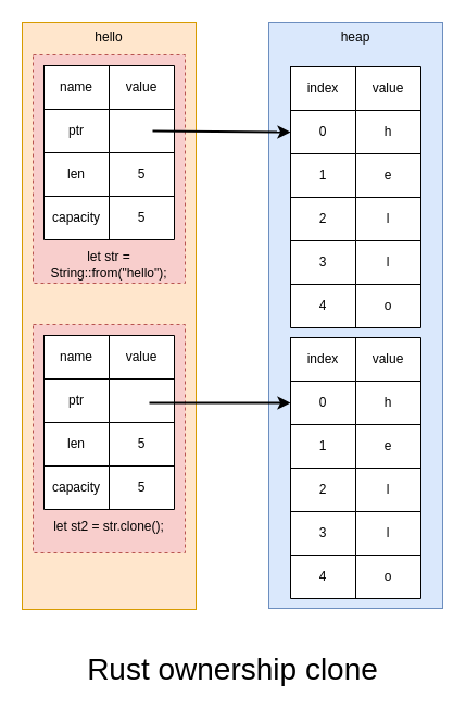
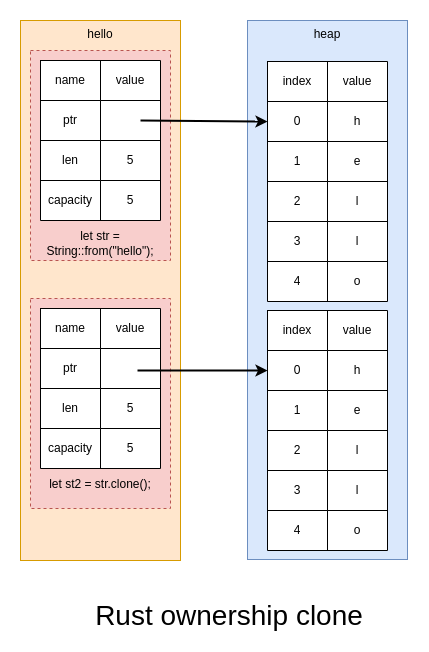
  <mxCell id="0" />
  <mxCell id="1" parent="0" />
  <mxCell id="2" value="hello" style="rounded=0;whiteSpace=wrap;html=1;align=center;verticalAlign=top;fillColor=#ffe6cc;strokeColor=#d79b00;" vertex="1" parent="1"><mxGeometry x="20" y="20" width="160" height="540" as="geometry" /></mxCell>
  <mxCell id="3" value="heap" style="rounded=0;whiteSpace=wrap;html=1;verticalAlign=top;fillColor=#dae8fc;strokeColor=#6c8ebf;" vertex="1" parent="1"><mxGeometry x="247" y="20" width="160" height="539" as="geometry" /></mxCell>
  <mxCell id="4" value="" style="shape=table;startSize=0;container=1;collapsible=0;childLayout=tableLayout;" vertex="1" parent="1"><mxGeometry x="267" y="61" width="120" height="240" as="geometry" /></mxCell>
  <mxCell id="5" value="" style="shape=tableRow;horizontal=0;startSize=0;swimlaneHead=0;swimlaneBody=0;strokeColor=inherit;top=0;left=0;bottom=0;right=0;collapsible=0;dropTarget=0;fillColor=none;points=[[0,0.5],[1,0.5]];portConstraint=eastwest;" vertex="1" parent="4"><mxGeometry width="120" height="40" as="geometry" /></mxCell>
  <mxCell id="6" value="index" style="shape=partialRectangle;html=1;whiteSpace=wrap;connectable=0;strokeColor=inherit;overflow=hidden;fillColor=none;top=0;left=0;bottom=0;right=0;pointerEvents=1;" vertex="1" parent="5"><mxGeometry width="60" height="40" as="geometry"><mxRectangle width="60" height="40" as="alternateBounds" /></mxGeometry></mxCell>
  <mxCell id="7" value="value" style="shape=partialRectangle;html=1;whiteSpace=wrap;connectable=0;strokeColor=inherit;overflow=hidden;fillColor=none;top=0;left=0;bottom=0;right=0;pointerEvents=1;" vertex="1" parent="5"><mxGeometry x="60" width="60" height="40" as="geometry"><mxRectangle width="60" height="40" as="alternateBounds" /></mxGeometry></mxCell>
  <mxCell id="8" value="" style="shape=tableRow;horizontal=0;startSize=0;swimlaneHead=0;swimlaneBody=0;strokeColor=inherit;top=0;left=0;bottom=0;right=0;collapsible=0;dropTarget=0;fillColor=none;points=[[0,0.5],[1,0.5]];portConstraint=eastwest;" vertex="1" parent="4"><mxGeometry y="40" width="120" height="40" as="geometry" /></mxCell>
  <mxCell id="9" value="0" style="shape=partialRectangle;html=1;whiteSpace=wrap;connectable=0;strokeColor=inherit;overflow=hidden;fillColor=none;top=0;left=0;bottom=0;right=0;pointerEvents=1;" vertex="1" parent="8"><mxGeometry width="60" height="40" as="geometry"><mxRectangle width="60" height="40" as="alternateBounds" /></mxGeometry></mxCell>
  <mxCell id="10" value="h" style="shape=partialRectangle;html=1;whiteSpace=wrap;connectable=0;strokeColor=inherit;overflow=hidden;fillColor=none;top=0;left=0;bottom=0;right=0;pointerEvents=1;" vertex="1" parent="8"><mxGeometry x="60" width="60" height="40" as="geometry"><mxRectangle width="60" height="40" as="alternateBounds" /></mxGeometry></mxCell>
  <mxCell id="11" value="" style="shape=tableRow;horizontal=0;startSize=0;swimlaneHead=0;swimlaneBody=0;strokeColor=inherit;top=0;left=0;bottom=0;right=0;collapsible=0;dropTarget=0;fillColor=none;points=[[0,0.5],[1,0.5]];portConstraint=eastwest;" vertex="1" parent="4"><mxGeometry y="80" width="120" height="40" as="geometry" /></mxCell>
  <mxCell id="12" value="1" style="shape=partialRectangle;html=1;whiteSpace=wrap;connectable=0;strokeColor=inherit;overflow=hidden;fillColor=none;top=0;left=0;bottom=0;right=0;pointerEvents=1;" vertex="1" parent="11"><mxGeometry width="60" height="40" as="geometry"><mxRectangle width="60" height="40" as="alternateBounds" /></mxGeometry></mxCell>
  <mxCell id="13" value="e" style="shape=partialRectangle;html=1;whiteSpace=wrap;connectable=0;strokeColor=inherit;overflow=hidden;fillColor=none;top=0;left=0;bottom=0;right=0;pointerEvents=1;" vertex="1" parent="11"><mxGeometry x="60" width="60" height="40" as="geometry"><mxRectangle width="60" height="40" as="alternateBounds" /></mxGeometry></mxCell>
  <mxCell id="14" value="" style="shape=tableRow;horizontal=0;startSize=0;swimlaneHead=0;swimlaneBody=0;strokeColor=inherit;top=0;left=0;bottom=0;right=0;collapsible=0;dropTarget=0;fillColor=none;points=[[0,0.5],[1,0.5]];portConstraint=eastwest;" vertex="1" parent="4"><mxGeometry y="120" width="120" height="40" as="geometry" /></mxCell>
  <mxCell id="15" value="2" style="shape=partialRectangle;html=1;whiteSpace=wrap;connectable=0;strokeColor=inherit;overflow=hidden;fillColor=none;top=0;left=0;bottom=0;right=0;pointerEvents=1;" vertex="1" parent="14"><mxGeometry width="60" height="40" as="geometry"><mxRectangle width="60" height="40" as="alternateBounds" /></mxGeometry></mxCell>
  <mxCell id="16" value="l" style="shape=partialRectangle;html=1;whiteSpace=wrap;connectable=0;strokeColor=inherit;overflow=hidden;fillColor=none;top=0;left=0;bottom=0;right=0;pointerEvents=1;" vertex="1" parent="14"><mxGeometry x="60" width="60" height="40" as="geometry"><mxRectangle width="60" height="40" as="alternateBounds" /></mxGeometry></mxCell>
  <mxCell id="17" value="" style="shape=tableRow;horizontal=0;startSize=0;swimlaneHead=0;swimlaneBody=0;strokeColor=inherit;top=0;left=0;bottom=0;right=0;collapsible=0;dropTarget=0;fillColor=none;points=[[0,0.5],[1,0.5]];portConstraint=eastwest;" vertex="1" parent="4"><mxGeometry y="160" width="120" height="40" as="geometry" /></mxCell>
  <mxCell id="18" value="3" style="shape=partialRectangle;html=1;whiteSpace=wrap;connectable=0;strokeColor=inherit;overflow=hidden;fillColor=none;top=0;left=0;bottom=0;right=0;pointerEvents=1;" vertex="1" parent="17"><mxGeometry width="60" height="40" as="geometry"><mxRectangle width="60" height="40" as="alternateBounds" /></mxGeometry></mxCell>
  <mxCell id="19" value="l" style="shape=partialRectangle;html=1;whiteSpace=wrap;connectable=0;strokeColor=inherit;overflow=hidden;fillColor=none;top=0;left=0;bottom=0;right=0;pointerEvents=1;" vertex="1" parent="17"><mxGeometry x="60" width="60" height="40" as="geometry"><mxRectangle width="60" height="40" as="alternateBounds" /></mxGeometry></mxCell>
  <mxCell id="20" value="" style="shape=tableRow;horizontal=0;startSize=0;swimlaneHead=0;swimlaneBody=0;strokeColor=inherit;top=0;left=0;bottom=0;right=0;collapsible=0;dropTarget=0;fillColor=none;points=[[0,0.5],[1,0.5]];portConstraint=eastwest;" vertex="1" parent="4"><mxGeometry y="200" width="120" height="40" as="geometry" /></mxCell>
  <mxCell id="21" value="4" style="shape=partialRectangle;html=1;whiteSpace=wrap;connectable=0;strokeColor=inherit;overflow=hidden;fillColor=none;top=0;left=0;bottom=0;right=0;pointerEvents=1;" vertex="1" parent="20"><mxGeometry width="60" height="40" as="geometry"><mxRectangle width="60" height="40" as="alternateBounds" /></mxGeometry></mxCell>
  <mxCell id="22" value="o" style="shape=partialRectangle;html=1;whiteSpace=wrap;connectable=0;strokeColor=inherit;overflow=hidden;fillColor=none;top=0;left=0;bottom=0;right=0;pointerEvents=1;" vertex="1" parent="20"><mxGeometry x="60" width="60" height="40" as="geometry"><mxRectangle width="60" height="40" as="alternateBounds" /></mxGeometry></mxCell>
  <mxCell id="23" value="let str = String::from(&quot;hello&quot;);" style="rounded=0;whiteSpace=wrap;html=1;verticalAlign=bottom;fillColor=#f8cecc;strokeColor=#b85450;dashed=1;" vertex="1" parent="1"><mxGeometry x="30" y="50" width="140" height="210" as="geometry" /></mxCell>
  <mxCell id="24" value="" style="shape=table;startSize=0;container=1;collapsible=0;childLayout=tableLayout;" vertex="1" parent="1"><mxGeometry x="40" y="60" width="120" height="160" as="geometry" /></mxCell>
  <mxCell id="25" value="" style="shape=tableRow;horizontal=0;startSize=0;swimlaneHead=0;swimlaneBody=0;strokeColor=inherit;top=0;left=0;bottom=0;right=0;collapsible=0;dropTarget=0;fillColor=none;points=[[0,0.5],[1,0.5]];portConstraint=eastwest;" vertex="1" parent="24"><mxGeometry width="120" height="40" as="geometry" /></mxCell>
  <mxCell id="26" value="name" style="shape=partialRectangle;html=1;whiteSpace=wrap;connectable=0;strokeColor=inherit;overflow=hidden;fillColor=none;top=0;left=0;bottom=0;right=0;pointerEvents=1;" vertex="1" parent="25"><mxGeometry width="60" height="40" as="geometry"><mxRectangle width="60" height="40" as="alternateBounds" /></mxGeometry></mxCell>
  <mxCell id="27" value="value" style="shape=partialRectangle;html=1;whiteSpace=wrap;connectable=0;strokeColor=inherit;overflow=hidden;fillColor=none;top=0;left=0;bottom=0;right=0;pointerEvents=1;" vertex="1" parent="25"><mxGeometry x="60" width="60" height="40" as="geometry"><mxRectangle width="60" height="40" as="alternateBounds" /></mxGeometry></mxCell>
  <mxCell id="28" value="" style="shape=tableRow;horizontal=0;startSize=0;swimlaneHead=0;swimlaneBody=0;strokeColor=inherit;top=0;left=0;bottom=0;right=0;collapsible=0;dropTarget=0;fillColor=none;points=[[0,0.5],[1,0.5]];portConstraint=eastwest;" vertex="1" parent="24"><mxGeometry y="40" width="120" height="40" as="geometry" /></mxCell>
  <mxCell id="29" value="ptr" style="shape=partialRectangle;html=1;whiteSpace=wrap;connectable=0;strokeColor=inherit;overflow=hidden;fillColor=none;top=0;left=0;bottom=0;right=0;pointerEvents=1;" vertex="1" parent="28"><mxGeometry width="60" height="40" as="geometry"><mxRectangle width="60" height="40" as="alternateBounds" /></mxGeometry></mxCell>
  <mxCell id="30" value="" style="shape=partialRectangle;html=1;whiteSpace=wrap;connectable=0;strokeColor=inherit;overflow=hidden;fillColor=none;top=0;left=0;bottom=0;right=0;pointerEvents=1;" vertex="1" parent="28"><mxGeometry x="60" width="60" height="40" as="geometry"><mxRectangle width="60" height="40" as="alternateBounds" /></mxGeometry></mxCell>
  <mxCell id="31" value="" style="shape=tableRow;horizontal=0;startSize=0;swimlaneHead=0;swimlaneBody=0;strokeColor=inherit;top=0;left=0;bottom=0;right=0;collapsible=0;dropTarget=0;fillColor=none;points=[[0,0.5],[1,0.5]];portConstraint=eastwest;" vertex="1" parent="24"><mxGeometry y="80" width="120" height="40" as="geometry" /></mxCell>
  <mxCell id="32" value="len" style="shape=partialRectangle;html=1;whiteSpace=wrap;connectable=0;strokeColor=inherit;overflow=hidden;fillColor=none;top=0;left=0;bottom=0;right=0;pointerEvents=1;" vertex="1" parent="31"><mxGeometry width="60" height="40" as="geometry"><mxRectangle width="60" height="40" as="alternateBounds" /></mxGeometry></mxCell>
  <mxCell id="33" value="5" style="shape=partialRectangle;html=1;whiteSpace=wrap;connectable=0;strokeColor=inherit;overflow=hidden;fillColor=none;top=0;left=0;bottom=0;right=0;pointerEvents=1;" vertex="1" parent="31"><mxGeometry x="60" width="60" height="40" as="geometry"><mxRectangle width="60" height="40" as="alternateBounds" /></mxGeometry></mxCell>
  <mxCell id="34" value="" style="shape=tableRow;horizontal=0;startSize=0;swimlaneHead=0;swimlaneBody=0;strokeColor=inherit;top=0;left=0;bottom=0;right=0;collapsible=0;dropTarget=0;fillColor=none;points=[[0,0.5],[1,0.5]];portConstraint=eastwest;" vertex="1" parent="24"><mxGeometry y="120" width="120" height="40" as="geometry" /></mxCell>
  <mxCell id="35" value="capacity" style="shape=partialRectangle;html=1;whiteSpace=wrap;connectable=0;strokeColor=inherit;overflow=hidden;fillColor=none;top=0;left=0;bottom=0;right=0;pointerEvents=1;" vertex="1" parent="34"><mxGeometry width="60" height="40" as="geometry"><mxRectangle width="60" height="40" as="alternateBounds" /></mxGeometry></mxCell>
  <mxCell id="36" value="5" style="shape=partialRectangle;html=1;whiteSpace=wrap;connectable=0;strokeColor=inherit;overflow=hidden;fillColor=none;top=0;left=0;bottom=0;right=0;pointerEvents=1;" vertex="1" parent="34"><mxGeometry x="60" width="60" height="40" as="geometry"><mxRectangle width="60" height="40" as="alternateBounds" /></mxGeometry></mxCell>
  <mxCell id="37" value="" style="endArrow=classic;html=1;rounded=0;entryX=0;entryY=0.5;entryDx=0;entryDy=0;strokeWidth=2;" edge="1" parent="1" target="8"><mxGeometry width="50" height="50" relative="1" as="geometry"><mxPoint x="140" y="120" as="sourcePoint" /><mxPoint x="190" y="70" as="targetPoint" /></mxGeometry></mxCell>
  <mxCell id="38" value="let st2 = str.clone();&lt;div&gt;&lt;br&gt;&lt;/div&gt;" style="rounded=0;whiteSpace=wrap;html=1;verticalAlign=bottom;fillColor=#f8cecc;strokeColor=#b85450;dashed=1;" vertex="1" parent="1"><mxGeometry x="30" y="298" width="140" height="210" as="geometry" /></mxCell>
  <mxCell id="39" value="" style="shape=table;startSize=0;container=1;collapsible=0;childLayout=tableLayout;" vertex="1" parent="1"><mxGeometry x="40" y="308" width="120" height="160" as="geometry" /></mxCell>
  <mxCell id="40" value="" style="shape=tableRow;horizontal=0;startSize=0;swimlaneHead=0;swimlaneBody=0;strokeColor=inherit;top=0;left=0;bottom=0;right=0;collapsible=0;dropTarget=0;fillColor=none;points=[[0,0.5],[1,0.5]];portConstraint=eastwest;" vertex="1" parent="39"><mxGeometry width="120" height="40" as="geometry" /></mxCell>
  <mxCell id="41" value="name" style="shape=partialRectangle;html=1;whiteSpace=wrap;connectable=0;strokeColor=inherit;overflow=hidden;fillColor=none;top=0;left=0;bottom=0;right=0;pointerEvents=1;" vertex="1" parent="40"><mxGeometry width="60" height="40" as="geometry"><mxRectangle width="60" height="40" as="alternateBounds" /></mxGeometry></mxCell>
  <mxCell id="42" value="value" style="shape=partialRectangle;html=1;whiteSpace=wrap;connectable=0;strokeColor=inherit;overflow=hidden;fillColor=none;top=0;left=0;bottom=0;right=0;pointerEvents=1;" vertex="1" parent="40"><mxGeometry x="60" width="60" height="40" as="geometry"><mxRectangle width="60" height="40" as="alternateBounds" /></mxGeometry></mxCell>
  <mxCell id="43" value="" style="shape=tableRow;horizontal=0;startSize=0;swimlaneHead=0;swimlaneBody=0;strokeColor=inherit;top=0;left=0;bottom=0;right=0;collapsible=0;dropTarget=0;fillColor=none;points=[[0,0.5],[1,0.5]];portConstraint=eastwest;" vertex="1" parent="39"><mxGeometry y="40" width="120" height="40" as="geometry" /></mxCell>
  <mxCell id="44" value="ptr" style="shape=partialRectangle;html=1;whiteSpace=wrap;connectable=0;strokeColor=inherit;overflow=hidden;fillColor=none;top=0;left=0;bottom=0;right=0;pointerEvents=1;" vertex="1" parent="43"><mxGeometry width="60" height="40" as="geometry"><mxRectangle width="60" height="40" as="alternateBounds" /></mxGeometry></mxCell>
  <mxCell id="45" value="" style="shape=partialRectangle;html=1;whiteSpace=wrap;connectable=0;strokeColor=inherit;overflow=hidden;fillColor=none;top=0;left=0;bottom=0;right=0;pointerEvents=1;" vertex="1" parent="43"><mxGeometry x="60" width="60" height="40" as="geometry"><mxRectangle width="60" height="40" as="alternateBounds" /></mxGeometry></mxCell>
  <mxCell id="46" value="" style="shape=tableRow;horizontal=0;startSize=0;swimlaneHead=0;swimlaneBody=0;strokeColor=inherit;top=0;left=0;bottom=0;right=0;collapsible=0;dropTarget=0;fillColor=none;points=[[0,0.5],[1,0.5]];portConstraint=eastwest;" vertex="1" parent="39"><mxGeometry y="80" width="120" height="40" as="geometry" /></mxCell>
  <mxCell id="47" value="len" style="shape=partialRectangle;html=1;whiteSpace=wrap;connectable=0;strokeColor=inherit;overflow=hidden;fillColor=none;top=0;left=0;bottom=0;right=0;pointerEvents=1;" vertex="1" parent="46"><mxGeometry width="60" height="40" as="geometry"><mxRectangle width="60" height="40" as="alternateBounds" /></mxGeometry></mxCell>
  <mxCell id="48" value="5" style="shape=partialRectangle;html=1;whiteSpace=wrap;connectable=0;strokeColor=inherit;overflow=hidden;fillColor=none;top=0;left=0;bottom=0;right=0;pointerEvents=1;" vertex="1" parent="46"><mxGeometry x="60" width="60" height="40" as="geometry"><mxRectangle width="60" height="40" as="alternateBounds" /></mxGeometry></mxCell>
  <mxCell id="49" value="" style="shape=tableRow;horizontal=0;startSize=0;swimlaneHead=0;swimlaneBody=0;strokeColor=inherit;top=0;left=0;bottom=0;right=0;collapsible=0;dropTarget=0;fillColor=none;points=[[0,0.5],[1,0.5]];portConstraint=eastwest;" vertex="1" parent="39"><mxGeometry y="120" width="120" height="40" as="geometry" /></mxCell>
  <mxCell id="50" value="capacity" style="shape=partialRectangle;html=1;whiteSpace=wrap;connectable=0;strokeColor=inherit;overflow=hidden;fillColor=none;top=0;left=0;bottom=0;right=0;pointerEvents=1;" vertex="1" parent="49"><mxGeometry width="60" height="40" as="geometry"><mxRectangle width="60" height="40" as="alternateBounds" /></mxGeometry></mxCell>
  <mxCell id="51" value="5" style="shape=partialRectangle;html=1;whiteSpace=wrap;connectable=0;strokeColor=inherit;overflow=hidden;fillColor=none;top=0;left=0;bottom=0;right=0;pointerEvents=1;" vertex="1" parent="49"><mxGeometry x="60" width="60" height="40" as="geometry"><mxRectangle width="60" height="40" as="alternateBounds" /></mxGeometry></mxCell>
  <mxCell id="52" value="" style="endArrow=classic;html=1;rounded=0;strokeWidth=2;entryX=0;entryY=0.5;entryDx=0;entryDy=0;" edge="1" parent="1" target="58"><mxGeometry width="50" height="50" relative="1" as="geometry"><mxPoint x="137" y="370" as="sourcePoint" /><mxPoint x="268" y="227" as="targetPoint" /></mxGeometry></mxCell>
- <mxCell id="53" value="Rust ownership clone" style="text;strokeColor=none;align=center;fillColor=none;html=1;verticalAlign=middle;whiteSpace=wrap;rounded=0;fontSize=28;" vertex="1" parent="1"><mxGeometry x="61" y="600" width="306" height="30" as="geometry" /></mxCell>
+ <mxCell id="53" value="Rust ownership clone" style="text;strokeColor=none;align=center;fillColor=none;html=1;verticalAlign=middle;whiteSpace=wrap;rounded=0;fontSize=28;" vertex="1" parent="1"><mxGeometry x="76" y="600" width="306" height="30" as="geometry" /></mxCell>
  <mxCell id="54" value="" style="shape=table;startSize=0;container=1;collapsible=0;childLayout=tableLayout;" vertex="1" parent="1"><mxGeometry x="267" y="310" width="120" height="240" as="geometry" /></mxCell>
  <mxCell id="55" value="" style="shape=tableRow;horizontal=0;startSize=0;swimlaneHead=0;swimlaneBody=0;strokeColor=inherit;top=0;left=0;bottom=0;right=0;collapsible=0;dropTarget=0;fillColor=none;points=[[0,0.5],[1,0.5]];portConstraint=eastwest;" vertex="1" parent="54"><mxGeometry width="120" height="40" as="geometry" /></mxCell>
  <mxCell id="56" value="index" style="shape=partialRectangle;html=1;whiteSpace=wrap;connectable=0;strokeColor=inherit;overflow=hidden;fillColor=none;top=0;left=0;bottom=0;right=0;pointerEvents=1;" vertex="1" parent="55"><mxGeometry width="60" height="40" as="geometry"><mxRectangle width="60" height="40" as="alternateBounds" /></mxGeometry></mxCell>
  <mxCell id="57" value="value" style="shape=partialRectangle;html=1;whiteSpace=wrap;connectable=0;strokeColor=inherit;overflow=hidden;fillColor=none;top=0;left=0;bottom=0;right=0;pointerEvents=1;" vertex="1" parent="55"><mxGeometry x="60" width="60" height="40" as="geometry"><mxRectangle width="60" height="40" as="alternateBounds" /></mxGeometry></mxCell>
  <mxCell id="58" value="" style="shape=tableRow;horizontal=0;startSize=0;swimlaneHead=0;swimlaneBody=0;strokeColor=inherit;top=0;left=0;bottom=0;right=0;collapsible=0;dropTarget=0;fillColor=none;points=[[0,0.5],[1,0.5]];portConstraint=eastwest;" vertex="1" parent="54"><mxGeometry y="40" width="120" height="40" as="geometry" /></mxCell>
  <mxCell id="59" value="0" style="shape=partialRectangle;html=1;whiteSpace=wrap;connectable=0;strokeColor=inherit;overflow=hidden;fillColor=none;top=0;left=0;bottom=0;right=0;pointerEvents=1;" vertex="1" parent="58"><mxGeometry width="60" height="40" as="geometry"><mxRectangle width="60" height="40" as="alternateBounds" /></mxGeometry></mxCell>
  <mxCell id="60" value="h" style="shape=partialRectangle;html=1;whiteSpace=wrap;connectable=0;strokeColor=inherit;overflow=hidden;fillColor=none;top=0;left=0;bottom=0;right=0;pointerEvents=1;" vertex="1" parent="58"><mxGeometry x="60" width="60" height="40" as="geometry"><mxRectangle width="60" height="40" as="alternateBounds" /></mxGeometry></mxCell>
  <mxCell id="61" value="" style="shape=tableRow;horizontal=0;startSize=0;swimlaneHead=0;swimlaneBody=0;strokeColor=inherit;top=0;left=0;bottom=0;right=0;collapsible=0;dropTarget=0;fillColor=none;points=[[0,0.5],[1,0.5]];portConstraint=eastwest;" vertex="1" parent="54"><mxGeometry y="80" width="120" height="40" as="geometry" /></mxCell>
  <mxCell id="62" value="1" style="shape=partialRectangle;html=1;whiteSpace=wrap;connectable=0;strokeColor=inherit;overflow=hidden;fillColor=none;top=0;left=0;bottom=0;right=0;pointerEvents=1;" vertex="1" parent="61"><mxGeometry width="60" height="40" as="geometry"><mxRectangle width="60" height="40" as="alternateBounds" /></mxGeometry></mxCell>
  <mxCell id="63" value="e" style="shape=partialRectangle;html=1;whiteSpace=wrap;connectable=0;strokeColor=inherit;overflow=hidden;fillColor=none;top=0;left=0;bottom=0;right=0;pointerEvents=1;" vertex="1" parent="61"><mxGeometry x="60" width="60" height="40" as="geometry"><mxRectangle width="60" height="40" as="alternateBounds" /></mxGeometry></mxCell>
  <mxCell id="64" value="" style="shape=tableRow;horizontal=0;startSize=0;swimlaneHead=0;swimlaneBody=0;strokeColor=inherit;top=0;left=0;bottom=0;right=0;collapsible=0;dropTarget=0;fillColor=none;points=[[0,0.5],[1,0.5]];portConstraint=eastwest;" vertex="1" parent="54"><mxGeometry y="120" width="120" height="40" as="geometry" /></mxCell>
  <mxCell id="65" value="2" style="shape=partialRectangle;html=1;whiteSpace=wrap;connectable=0;strokeColor=inherit;overflow=hidden;fillColor=none;top=0;left=0;bottom=0;right=0;pointerEvents=1;" vertex="1" parent="64"><mxGeometry width="60" height="40" as="geometry"><mxRectangle width="60" height="40" as="alternateBounds" /></mxGeometry></mxCell>
  <mxCell id="66" value="l" style="shape=partialRectangle;html=1;whiteSpace=wrap;connectable=0;strokeColor=inherit;overflow=hidden;fillColor=none;top=0;left=0;bottom=0;right=0;pointerEvents=1;" vertex="1" parent="64"><mxGeometry x="60" width="60" height="40" as="geometry"><mxRectangle width="60" height="40" as="alternateBounds" /></mxGeometry></mxCell>
  <mxCell id="67" value="" style="shape=tableRow;horizontal=0;startSize=0;swimlaneHead=0;swimlaneBody=0;strokeColor=inherit;top=0;left=0;bottom=0;right=0;collapsible=0;dropTarget=0;fillColor=none;points=[[0,0.5],[1,0.5]];portConstraint=eastwest;" vertex="1" parent="54"><mxGeometry y="160" width="120" height="40" as="geometry" /></mxCell>
  <mxCell id="68" value="3" style="shape=partialRectangle;html=1;whiteSpace=wrap;connectable=0;strokeColor=inherit;overflow=hidden;fillColor=none;top=0;left=0;bottom=0;right=0;pointerEvents=1;" vertex="1" parent="67"><mxGeometry width="60" height="40" as="geometry"><mxRectangle width="60" height="40" as="alternateBounds" /></mxGeometry></mxCell>
  <mxCell id="69" value="l" style="shape=partialRectangle;html=1;whiteSpace=wrap;connectable=0;strokeColor=inherit;overflow=hidden;fillColor=none;top=0;left=0;bottom=0;right=0;pointerEvents=1;" vertex="1" parent="67"><mxGeometry x="60" width="60" height="40" as="geometry"><mxRectangle width="60" height="40" as="alternateBounds" /></mxGeometry></mxCell>
  <mxCell id="70" value="" style="shape=tableRow;horizontal=0;startSize=0;swimlaneHead=0;swimlaneBody=0;strokeColor=inherit;top=0;left=0;bottom=0;right=0;collapsible=0;dropTarget=0;fillColor=none;points=[[0,0.5],[1,0.5]];portConstraint=eastwest;" vertex="1" parent="54"><mxGeometry y="200" width="120" height="40" as="geometry" /></mxCell>
  <mxCell id="71" value="4" style="shape=partialRectangle;html=1;whiteSpace=wrap;connectable=0;strokeColor=inherit;overflow=hidden;fillColor=none;top=0;left=0;bottom=0;right=0;pointerEvents=1;" vertex="1" parent="70"><mxGeometry width="60" height="40" as="geometry"><mxRectangle width="60" height="40" as="alternateBounds" /></mxGeometry></mxCell>
  <mxCell id="72" value="o" style="shape=partialRectangle;html=1;whiteSpace=wrap;connectable=0;strokeColor=inherit;overflow=hidden;fillColor=none;top=0;left=0;bottom=0;right=0;pointerEvents=1;" vertex="1" parent="70"><mxGeometry x="60" width="60" height="40" as="geometry"><mxRectangle width="60" height="40" as="alternateBounds" /></mxGeometry></mxCell>
